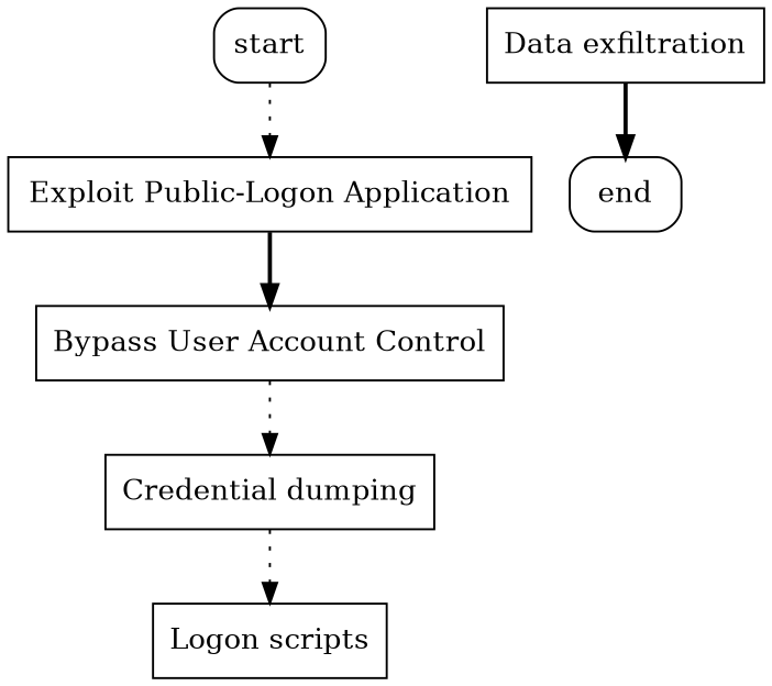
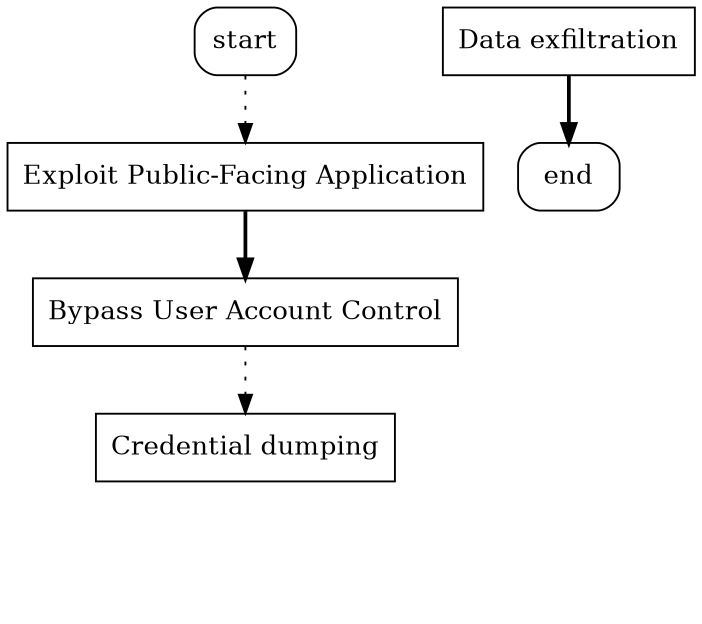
  digraph {
    node [shape=box]
    edge [style=dotted]
    n1 [label=start style=rounded]
-   n2 [label="Exploit Public-Logon Application"]
+   n2 [label="Exploit Public-Facing Application"]
    n3 [label="Bypass User Account Control"]
    n4 [label="Credential dumping"]
-   n5 [label="Logon scripts"]
    n6 [label="Data exfiltration"]
    n7 [label=end style=rounded]
    n1 -> n2
    n2 -> n3 [style=bold]
    n3 -> n4
-   n4 -> n5
    n6 -> n7 [style=bold]
  }
